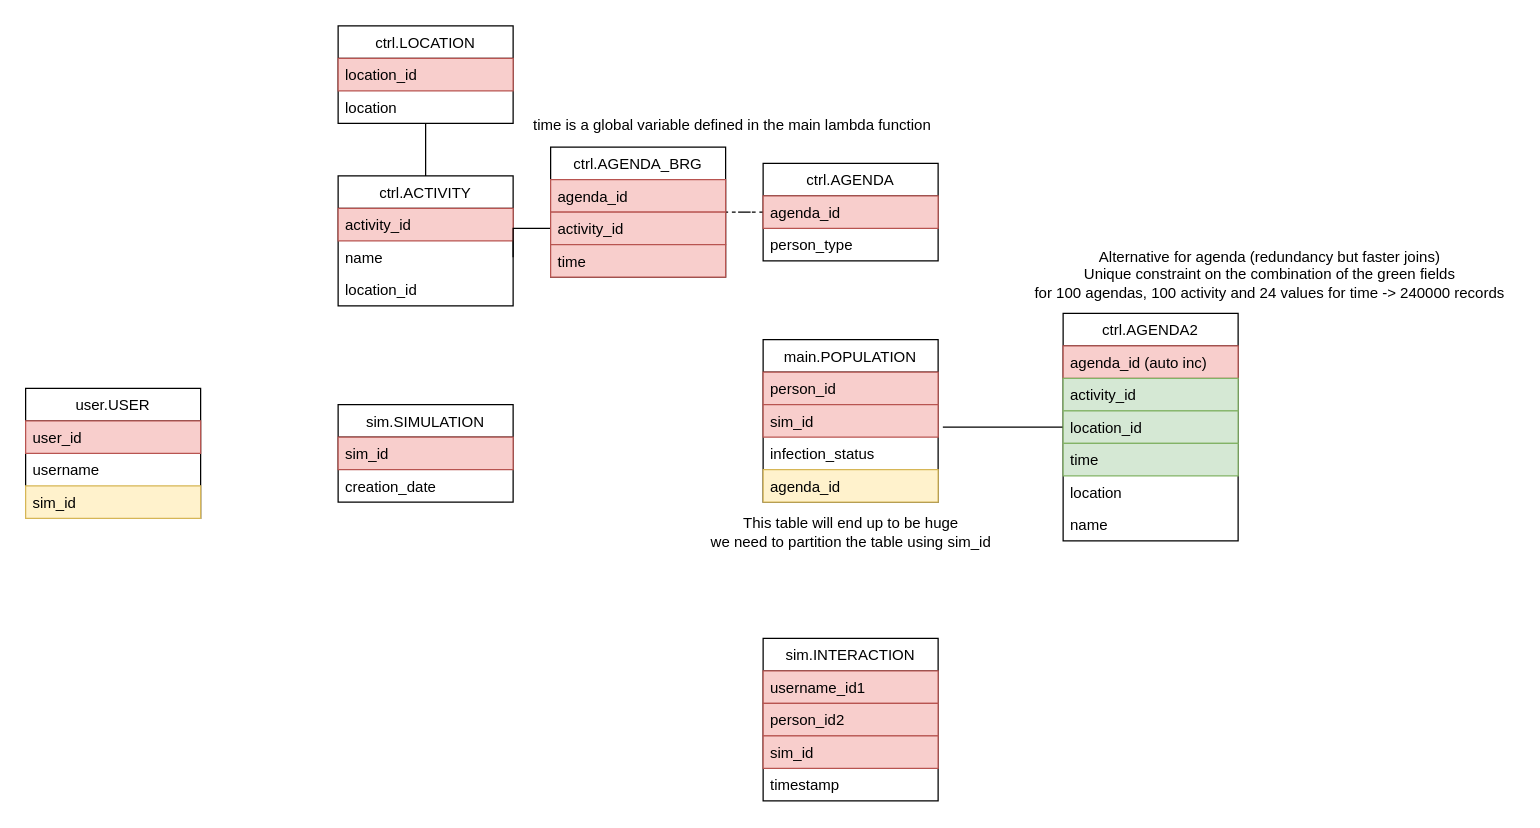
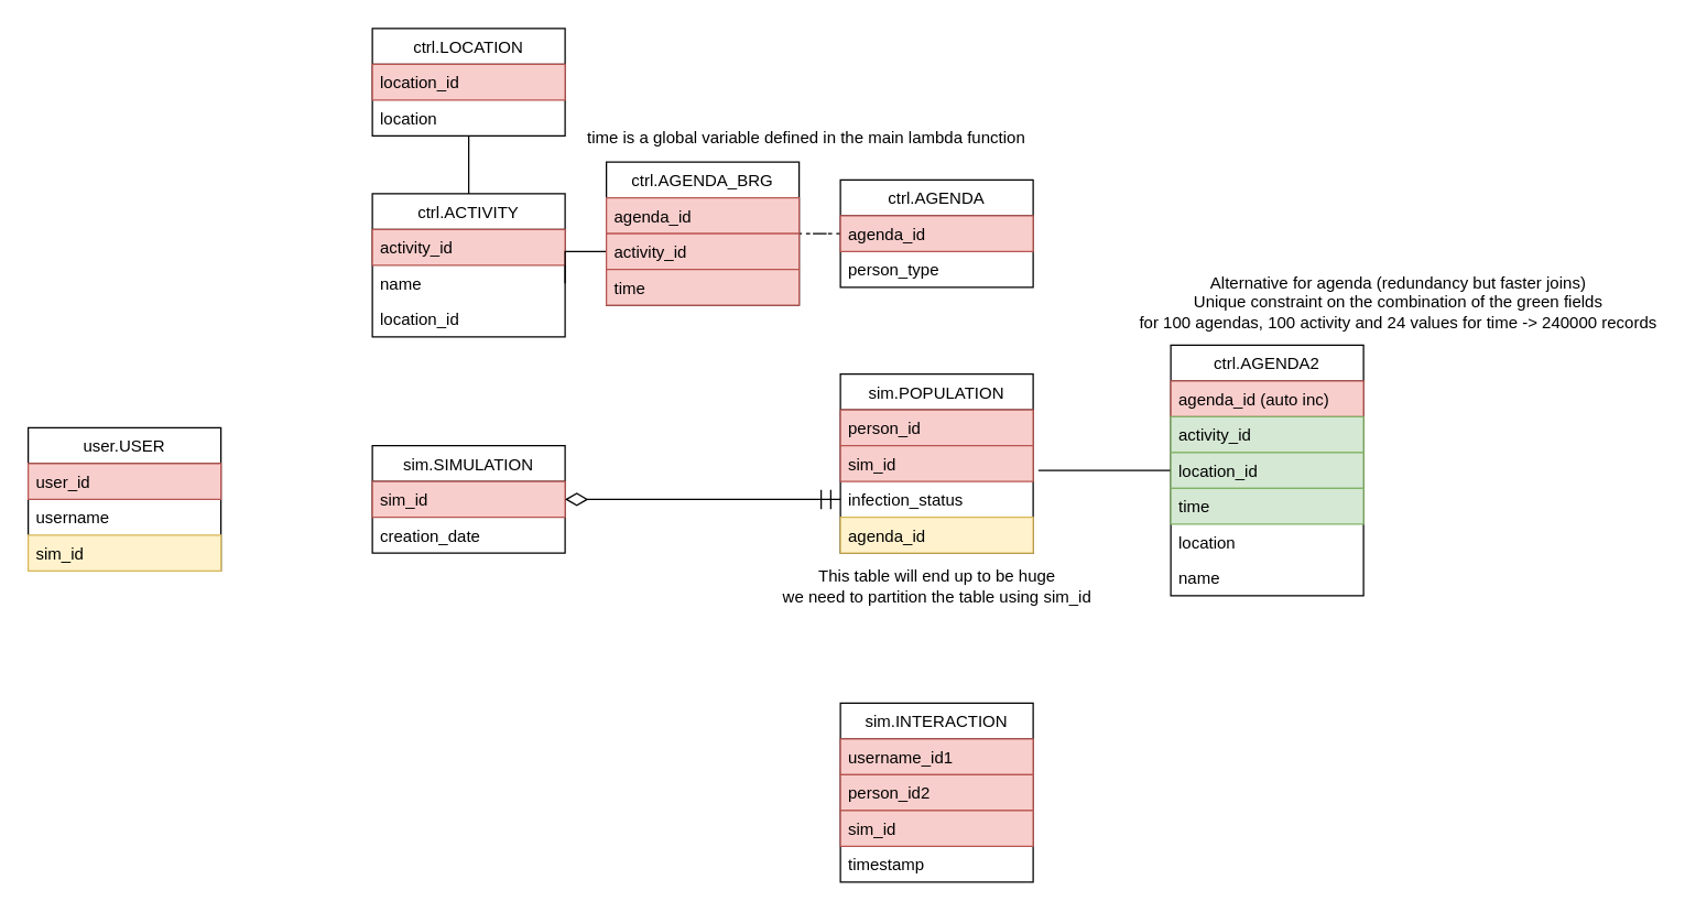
  <mxCell id="0" />
  <mxCell id="1" parent="0" />
  <mxCell id="2" value="user.USER" style="swimlane;fontStyle=0;childLayout=stackLayout;horizontal=1;startSize=26;fillColor=none;horizontalStack=0;resizeParent=1;resizeParentMax=0;resizeLast=0;collapsible=1;marginBottom=0;" parent="1" vertex="1"><mxGeometry x="20" y="310" width="140" height="104" as="geometry" /></mxCell>
  <mxCell id="3" value="user_id" style="text;strokeColor=#b85450;fillColor=#f8cecc;align=left;verticalAlign=top;spacingLeft=4;spacingRight=4;overflow=hidden;rotatable=0;points=[[0,0.5],[1,0.5]];portConstraint=eastwest;" parent="2" vertex="1"><mxGeometry y="26" width="140" height="26" as="geometry" /></mxCell>
  <mxCell id="4" value="username" style="text;strokeColor=none;fillColor=none;align=left;verticalAlign=top;spacingLeft=4;spacingRight=4;overflow=hidden;rotatable=0;points=[[0,0.5],[1,0.5]];portConstraint=eastwest;" parent="2" vertex="1"><mxGeometry y="52" width="140" height="26" as="geometry" /></mxCell>
  <mxCell id="5" value="sim_id" style="text;strokeColor=#d6b656;fillColor=#fff2cc;align=left;verticalAlign=top;spacingLeft=4;spacingRight=4;overflow=hidden;rotatable=0;points=[[0,0.5],[1,0.5]];portConstraint=eastwest;" parent="2" vertex="1"><mxGeometry y="78" width="140" height="26" as="geometry" /></mxCell>
  <mxCell id="6" value="sim.SIMULATION" style="swimlane;fontStyle=0;childLayout=stackLayout;horizontal=1;startSize=26;fillColor=none;horizontalStack=0;resizeParent=1;resizeParentMax=0;resizeLast=0;collapsible=1;marginBottom=0;" parent="1" vertex="1"><mxGeometry x="270" y="323" width="140" height="78" as="geometry" /></mxCell>
  <mxCell id="7" value="sim_id" style="text;strokeColor=#b85450;fillColor=#f8cecc;align=left;verticalAlign=top;spacingLeft=4;spacingRight=4;overflow=hidden;rotatable=0;points=[[0,0.5],[1,0.5]];portConstraint=eastwest;" parent="6" vertex="1"><mxGeometry y="26" width="140" height="26" as="geometry" /></mxCell>
  <mxCell id="8" value="creation_date" style="text;strokeColor=none;fillColor=none;align=left;verticalAlign=top;spacingLeft=4;spacingRight=4;overflow=hidden;rotatable=0;points=[[0,0.5],[1,0.5]];portConstraint=eastwest;" parent="6" vertex="1"><mxGeometry y="52" width="140" height="26" as="geometry" /></mxCell>
+ <mxCell id="9" value="" style="endArrow=ERmandOne;html=1;endSize=12;startArrow=diamondThin;startSize=14;startFill=0;edgeStyle=orthogonalEdgeStyle;endFill=0;exitX=1;exitY=0.5;exitDx=0;exitDy=0;entryX=0;entryY=0.5;entryDx=0;entryDy=0;" parent="1" source="6" target="30" edge="1"><mxGeometry relative="1" as="geometry"><mxPoint x="170" y="372" as="sourcePoint" /><mxPoint x="280" y="372" as="targetPoint" /></mxGeometry></mxCell>
  <mxCell id="10" value="" style="edgeStyle=orthogonalEdgeStyle;rounded=0;orthogonalLoop=1;jettySize=auto;html=1;endArrow=none;endFill=0;dashed=1;" parent="1" source="20" target="23" edge="1"><mxGeometry relative="1" as="geometry" /></mxCell>
  <mxCell id="11" value="" style="edgeStyle=orthogonalEdgeStyle;rounded=0;orthogonalLoop=1;jettySize=auto;html=1;endArrow=none;endFill=0;" parent="1" source="12" target="17" edge="1"><mxGeometry relative="1" as="geometry" /></mxCell>
  <mxCell id="12" value="ctrl.ACTIVITY" style="swimlane;fontStyle=0;childLayout=stackLayout;horizontal=1;startSize=26;fillColor=none;horizontalStack=0;resizeParent=1;resizeParentMax=0;resizeLast=0;collapsible=1;marginBottom=0;" parent="1" vertex="1"><mxGeometry x="270" y="140" width="140" height="104" as="geometry" /></mxCell>
  <mxCell id="13" value="activity_id" style="text;strokeColor=#b85450;fillColor=#f8cecc;align=left;verticalAlign=top;spacingLeft=4;spacingRight=4;overflow=hidden;rotatable=0;points=[[0,0.5],[1,0.5]];portConstraint=eastwest;" parent="12" vertex="1"><mxGeometry y="26" width="140" height="26" as="geometry" /></mxCell>
  <mxCell id="14" value="name" style="text;align=left;verticalAlign=top;spacingLeft=4;spacingRight=4;overflow=hidden;rotatable=0;points=[[0,0.5],[1,0.5]];portConstraint=eastwest;" parent="12" vertex="1"><mxGeometry y="52" width="140" height="26" as="geometry" /></mxCell>
  <mxCell id="15" value="location_id" style="text;align=left;verticalAlign=top;spacingLeft=4;spacingRight=4;overflow=hidden;rotatable=0;points=[[0,0.5],[1,0.5]];portConstraint=eastwest;" parent="12" vertex="1"><mxGeometry y="78" width="140" height="26" as="geometry" /></mxCell>
  <mxCell id="16" value="" style="edgeStyle=orthogonalEdgeStyle;rounded=0;orthogonalLoop=1;jettySize=auto;html=1;endArrow=none;endFill=0;entryX=1;entryY=0.5;entryDx=0;entryDy=0;exitX=0;exitY=0.5;exitDx=0;exitDy=0;" parent="1" source="25" target="14" edge="1"><mxGeometry relative="1" as="geometry"><mxPoint x="620" y="189.034" as="sourcePoint" /><mxPoint x="590" y="189.034" as="targetPoint" /></mxGeometry></mxCell>
  <mxCell id="17" value="ctrl.LOCATION" style="swimlane;fontStyle=0;childLayout=stackLayout;horizontal=1;startSize=26;fillColor=none;horizontalStack=0;resizeParent=1;resizeParentMax=0;resizeLast=0;collapsible=1;marginBottom=0;" parent="1" vertex="1"><mxGeometry x="270" y="20" width="140" height="78" as="geometry" /></mxCell>
  <mxCell id="18" value="location_id" style="text;strokeColor=#b85450;fillColor=#f8cecc;align=left;verticalAlign=top;spacingLeft=4;spacingRight=4;overflow=hidden;rotatable=0;points=[[0,0.5],[1,0.5]];portConstraint=eastwest;" parent="17" vertex="1"><mxGeometry y="26" width="140" height="26" as="geometry" /></mxCell>
  <mxCell id="19" value="location" style="text;align=left;verticalAlign=top;spacingLeft=4;spacingRight=4;overflow=hidden;rotatable=0;points=[[0,0.5],[1,0.5]];portConstraint=eastwest;" parent="17" vertex="1"><mxGeometry y="52" width="140" height="26" as="geometry" /></mxCell>
  <mxCell id="20" value="ctrl.AGENDA" style="swimlane;fontStyle=0;childLayout=stackLayout;horizontal=1;startSize=26;fillColor=none;horizontalStack=0;resizeParent=1;resizeParentMax=0;resizeLast=0;collapsible=1;marginBottom=0;" parent="1" vertex="1"><mxGeometry x="610" y="130" width="140" height="78" as="geometry" /></mxCell>
  <mxCell id="21" value="agenda_id" style="text;strokeColor=#b85450;fillColor=#f8cecc;align=left;verticalAlign=top;spacingLeft=4;spacingRight=4;overflow=hidden;rotatable=0;points=[[0,0.5],[1,0.5]];portConstraint=eastwest;" parent="20" vertex="1"><mxGeometry y="26" width="140" height="26" as="geometry" /></mxCell>
  <mxCell id="22" value="person_type" style="text;align=left;verticalAlign=top;spacingLeft=4;spacingRight=4;overflow=hidden;rotatable=0;points=[[0,0.5],[1,0.5]];portConstraint=eastwest;" parent="20" vertex="1"><mxGeometry y="52" width="140" height="26" as="geometry" /></mxCell>
  <mxCell id="23" value="ctrl.AGENDA_BRG" style="swimlane;fontStyle=0;childLayout=stackLayout;horizontal=1;startSize=26;fillColor=none;horizontalStack=0;resizeParent=1;resizeParentMax=0;resizeLast=0;collapsible=1;marginBottom=0;" parent="1" vertex="1"><mxGeometry x="440" y="117" width="140" height="104" as="geometry" /></mxCell>
  <mxCell id="24" value="agenda_id" style="text;strokeColor=#b85450;fillColor=#f8cecc;align=left;verticalAlign=top;spacingLeft=4;spacingRight=4;overflow=hidden;rotatable=0;points=[[0,0.5],[1,0.5]];portConstraint=eastwest;" parent="23" vertex="1"><mxGeometry y="26" width="140" height="26" as="geometry" /></mxCell>
  <mxCell id="25" value="activity_id" style="text;align=left;verticalAlign=top;spacingLeft=4;spacingRight=4;overflow=hidden;rotatable=0;points=[[0,0.5],[1,0.5]];portConstraint=eastwest;fillColor=#f8cecc;strokeColor=#b85450;" parent="23" vertex="1"><mxGeometry y="52" width="140" height="26" as="geometry" /></mxCell>
  <mxCell id="26" value="time" style="text;align=left;verticalAlign=top;spacingLeft=4;spacingRight=4;overflow=hidden;rotatable=0;points=[[0,0.5],[1,0.5]];portConstraint=eastwest;fillColor=#f8cecc;strokeColor=#b85450;" parent="23" vertex="1"><mxGeometry y="78" width="140" height="26" as="geometry" /></mxCell>
- <mxCell id="27" value="main.POPULATION" style="swimlane;fontStyle=0;childLayout=stackLayout;horizontal=1;startSize=26;fillColor=none;horizontalStack=0;resizeParent=1;resizeParentMax=0;resizeLast=0;collapsible=1;marginBottom=0;" parent="1" vertex="1"><mxGeometry x="610" y="271" width="140" height="130" as="geometry"><mxRectangle x="830" y="151" width="130" height="26" as="alternateBounds" /></mxGeometry></mxCell>
+ <mxCell id="27" value="sim.POPULATION" style="swimlane;fontStyle=0;childLayout=stackLayout;horizontal=1;startSize=26;fillColor=none;horizontalStack=0;resizeParent=1;resizeParentMax=0;resizeLast=0;collapsible=1;marginBottom=0;" parent="1" vertex="1"><mxGeometry x="610" y="271" width="140" height="130" as="geometry"><mxRectangle x="830" y="151" width="130" height="26" as="alternateBounds" /></mxGeometry></mxCell>
  <mxCell id="28" value="person_id" style="text;strokeColor=#b85450;fillColor=#f8cecc;align=left;verticalAlign=top;spacingLeft=4;spacingRight=4;overflow=hidden;rotatable=0;points=[[0,0.5],[1,0.5]];portConstraint=eastwest;" parent="27" vertex="1"><mxGeometry y="26" width="140" height="26" as="geometry" /></mxCell>
  <mxCell id="29" value="sim_id" style="text;strokeColor=#b85450;fillColor=#f8cecc;align=left;verticalAlign=top;spacingLeft=4;spacingRight=4;overflow=hidden;rotatable=0;points=[[0,0.5],[1,0.5]];portConstraint=eastwest;" parent="27" vertex="1"><mxGeometry y="52" width="140" height="26" as="geometry" /></mxCell>
  <mxCell id="30" value="infection_status" style="text;align=left;verticalAlign=top;spacingLeft=4;spacingRight=4;overflow=hidden;rotatable=0;points=[[0,0.5],[1,0.5]];portConstraint=eastwest;" parent="27" vertex="1"><mxGeometry y="78" width="140" height="26" as="geometry" /></mxCell>
  <mxCell id="31" value="agenda_id" style="text;strokeColor=#d6b656;fillColor=#fff2cc;align=left;verticalAlign=top;spacingLeft=4;spacingRight=4;overflow=hidden;rotatable=0;points=[[0,0.5],[1,0.5]];portConstraint=eastwest;" parent="27" vertex="1"><mxGeometry y="104" width="140" height="26" as="geometry" /></mxCell>
  <mxCell id="32" value="This table will end up to be huge&lt;br&gt;we need to partition the table using sim_id" style="text;html=1;align=center;verticalAlign=middle;resizable=0;points=[];autosize=1;" parent="1" vertex="1"><mxGeometry x="610" y="410" width="140" height="30" as="geometry" /></mxCell>
  <mxCell id="33" value="time is a global variable defined in the main lambda function" style="text;html=1;align=center;verticalAlign=middle;resizable=0;points=[];autosize=1;" parent="1" vertex="1"><mxGeometry x="420" y="90" width="330" height="20" as="geometry" /></mxCell>
  <mxCell id="34" value="Alternative for agenda (redundancy but faster joins)&lt;br&gt;Unique constraint on the combination of the green fields&lt;br&gt;for 100 agendas, 100 activity and 24 values for time -&amp;gt; 240000 records" style="text;html=1;align=center;verticalAlign=middle;resizable=0;points=[];autosize=1;" parent="1" vertex="1"><mxGeometry x="820" y="194" width="390" height="50" as="geometry" /></mxCell>
  <mxCell id="35" value="" style="endArrow=none;html=1;endSize=12;startArrow=none;startSize=14;startFill=0;edgeStyle=orthogonalEdgeStyle;endFill=0;entryX=1.027;entryY=0.694;entryDx=0;entryDy=0;entryPerimeter=0;exitX=0;exitY=0.5;exitDx=0;exitDy=0;" parent="1" source="39" target="29" edge="1"><mxGeometry relative="1" as="geometry"><mxPoint x="830" y="336" as="sourcePoint" /><mxPoint x="850" y="490" as="targetPoint" /></mxGeometry></mxCell>
  <mxCell id="36" value="ctrl.AGENDA2" style="swimlane;fontStyle=0;childLayout=stackLayout;horizontal=1;startSize=26;fillColor=none;horizontalStack=0;resizeParent=1;resizeParentMax=0;resizeLast=0;collapsible=1;marginBottom=0;" parent="1" vertex="1"><mxGeometry x="850" y="250" width="140" height="182" as="geometry" /></mxCell>
  <mxCell id="37" value="agenda_id (auto inc)" style="text;strokeColor=#b85450;fillColor=#f8cecc;align=left;verticalAlign=top;spacingLeft=4;spacingRight=4;overflow=hidden;rotatable=0;points=[[0,0.5],[1,0.5]];portConstraint=eastwest;" parent="36" vertex="1"><mxGeometry y="26" width="140" height="26" as="geometry" /></mxCell>
  <mxCell id="38" value="activity_id" style="text;align=left;verticalAlign=top;spacingLeft=4;spacingRight=4;overflow=hidden;rotatable=0;points=[[0,0.5],[1,0.5]];portConstraint=eastwest;fillColor=#d5e8d4;strokeColor=#82b366;" parent="36" vertex="1"><mxGeometry y="52" width="140" height="26" as="geometry" /></mxCell>
  <mxCell id="39" value="location_id" style="text;strokeColor=#82b366;fillColor=#d5e8d4;align=left;verticalAlign=top;spacingLeft=4;spacingRight=4;overflow=hidden;rotatable=0;points=[[0,0.5],[1,0.5]];portConstraint=eastwest;" parent="36" vertex="1"><mxGeometry y="78" width="140" height="26" as="geometry" /></mxCell>
  <mxCell id="40" value="time" style="text;align=left;verticalAlign=top;spacingLeft=4;spacingRight=4;overflow=hidden;rotatable=0;points=[[0,0.5],[1,0.5]];portConstraint=eastwest;fillColor=#d5e8d4;strokeColor=#82b366;" parent="36" vertex="1"><mxGeometry y="104" width="140" height="26" as="geometry" /></mxCell>
  <mxCell id="41" value="location" style="text;align=left;verticalAlign=top;spacingLeft=4;spacingRight=4;overflow=hidden;rotatable=0;points=[[0,0.5],[1,0.5]];portConstraint=eastwest;" parent="36" vertex="1"><mxGeometry y="130" width="140" height="26" as="geometry" /></mxCell>
  <mxCell id="42" value="name" style="text;align=left;verticalAlign=top;spacingLeft=4;spacingRight=4;overflow=hidden;rotatable=0;points=[[0,0.5],[1,0.5]];portConstraint=eastwest;" parent="36" vertex="1"><mxGeometry y="156" width="140" height="26" as="geometry" /></mxCell>
  <mxCell id="43" value="sim.INTERACTION" style="swimlane;fontStyle=0;childLayout=stackLayout;horizontal=1;startSize=26;fillColor=none;horizontalStack=0;resizeParent=1;resizeParentMax=0;resizeLast=0;collapsible=1;marginBottom=0;" vertex="1" parent="1"><mxGeometry x="610" y="510" width="140" height="130" as="geometry" /></mxCell>
  <mxCell id="44" value="username_id1" style="text;strokeColor=#b85450;fillColor=#f8cecc;align=left;verticalAlign=top;spacingLeft=4;spacingRight=4;overflow=hidden;rotatable=0;points=[[0,0.5],[1,0.5]];portConstraint=eastwest;" vertex="1" parent="43"><mxGeometry y="26" width="140" height="26" as="geometry" /></mxCell>
  <mxCell id="45" value="person_id2" style="text;strokeColor=#b85450;fillColor=#f8cecc;align=left;verticalAlign=top;spacingLeft=4;spacingRight=4;overflow=hidden;rotatable=0;points=[[0,0.5],[1,0.5]];portConstraint=eastwest;" vertex="1" parent="43"><mxGeometry y="52" width="140" height="26" as="geometry" /></mxCell>
  <mxCell id="46" value="sim_id" style="text;strokeColor=#b85450;fillColor=#f8cecc;align=left;verticalAlign=top;spacingLeft=4;spacingRight=4;overflow=hidden;rotatable=0;points=[[0,0.5],[1,0.5]];portConstraint=eastwest;" vertex="1" parent="43"><mxGeometry y="78" width="140" height="26" as="geometry" /></mxCell>
  <mxCell id="47" value="timestamp" style="text;align=left;verticalAlign=top;spacingLeft=4;spacingRight=4;overflow=hidden;rotatable=0;points=[[0,0.5],[1,0.5]];portConstraint=eastwest;" vertex="1" parent="43"><mxGeometry y="104" width="140" height="26" as="geometry" /></mxCell>
